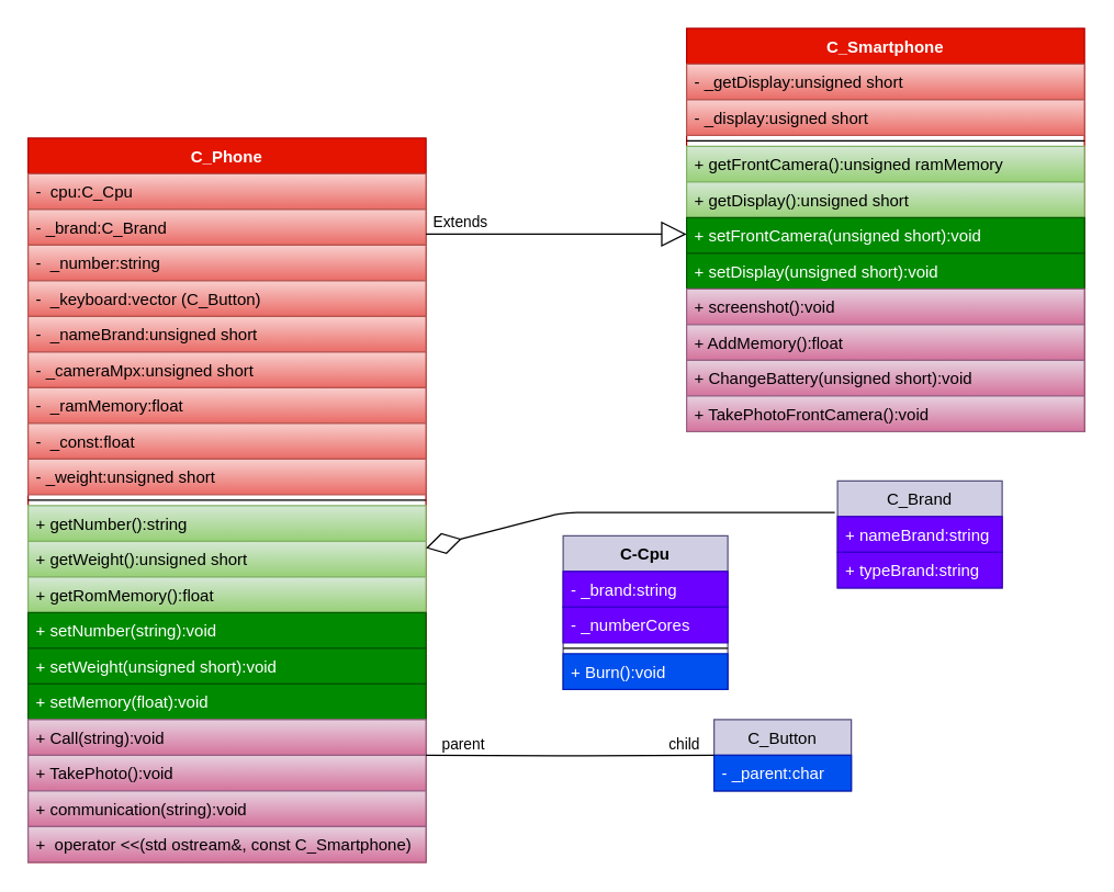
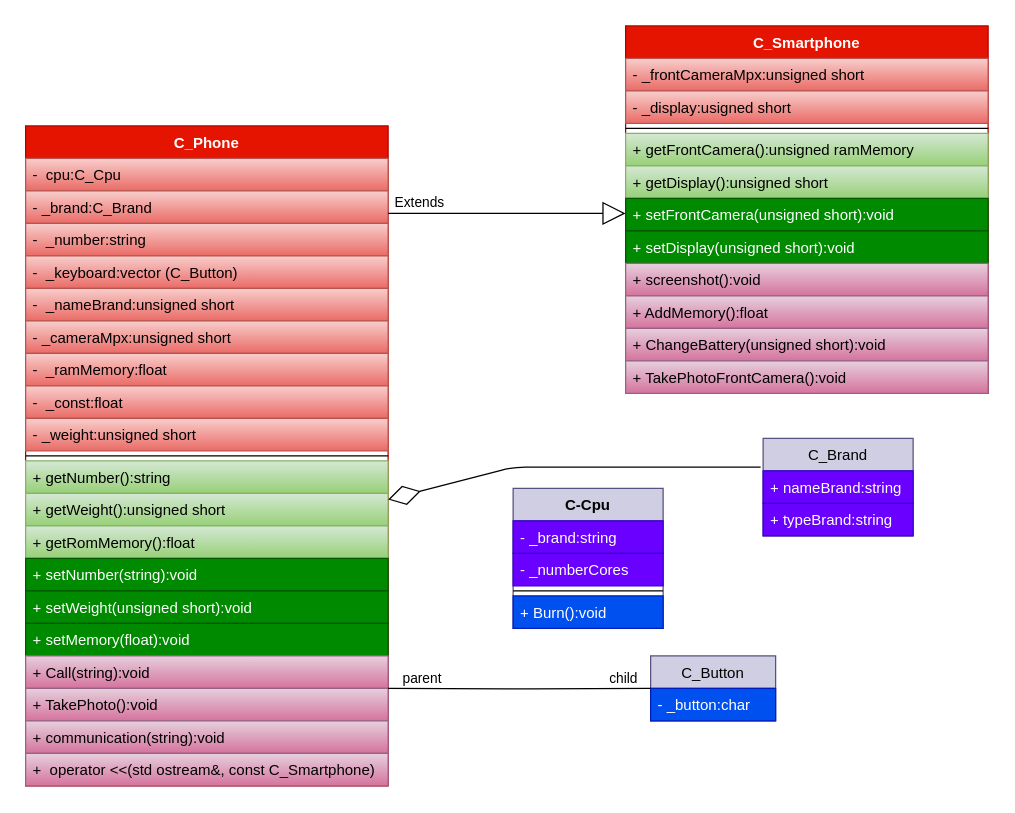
  <mxCell id="0" />
  <mxCell id="1" parent="0" />
  <mxCell id="2" value="C_Smartphone" style="swimlane;fontStyle=1;align=center;verticalAlign=top;childLayout=stackLayout;horizontal=1;startSize=26;horizontalStack=0;resizeParent=1;resizeParentMax=0;resizeLast=0;collapsible=1;marginBottom=0;fillColor=#e51400;strokeColor=#B20000;fontColor=#ffffff;" vertex="1" parent="1"><mxGeometry x="500" y="20" width="290" height="294" as="geometry" /></mxCell>
- <mxCell id="3" value="- _getDisplay:unsigned short" style="text;strokeColor=#b85450;fillColor=#f8cecc;align=left;verticalAlign=top;spacingLeft=4;spacingRight=4;overflow=hidden;rotatable=0;points=[[0,0.5],[1,0.5]];portConstraint=eastwest;gradientColor=#ea6b66;" vertex="1" parent="2"><mxGeometry y="26" width="290" height="26" as="geometry" /></mxCell>
+ <mxCell id="3" value="- _frontCameraMpx:unsigned short" style="text;strokeColor=#b85450;fillColor=#f8cecc;align=left;verticalAlign=top;spacingLeft=4;spacingRight=4;overflow=hidden;rotatable=0;points=[[0,0.5],[1,0.5]];portConstraint=eastwest;gradientColor=#ea6b66;" vertex="1" parent="2"><mxGeometry y="26" width="290" height="26" as="geometry" /></mxCell>
  <mxCell id="4" value="- _display:usigned short" style="text;strokeColor=#b85450;fillColor=#f8cecc;align=left;verticalAlign=top;spacingLeft=4;spacingRight=4;overflow=hidden;rotatable=0;points=[[0,0.5],[1,0.5]];portConstraint=eastwest;gradientColor=#ea6b66;" vertex="1" parent="2"><mxGeometry y="52" width="290" height="26" as="geometry" /></mxCell>
  <mxCell id="5" value="" style="line;strokeWidth=1;fillColor=none;align=left;verticalAlign=middle;spacingTop=-1;spacingLeft=3;spacingRight=3;rotatable=0;labelPosition=right;points=[];portConstraint=eastwest;" vertex="1" parent="2"><mxGeometry y="78" width="290" height="8" as="geometry" /></mxCell>
  <mxCell id="6" value="+ getFrontCamera():unsigned ramMemory" style="text;strokeColor=#82b366;fillColor=#d5e8d4;align=left;verticalAlign=top;spacingLeft=4;spacingRight=4;overflow=hidden;rotatable=0;points=[[0,0.5],[1,0.5]];portConstraint=eastwest;gradientColor=#97d077;" vertex="1" parent="2"><mxGeometry y="86" width="290" height="26" as="geometry" /></mxCell>
  <mxCell id="7" value="+ getDisplay():unsigned short" style="text;strokeColor=#82b366;fillColor=#d5e8d4;align=left;verticalAlign=top;spacingLeft=4;spacingRight=4;overflow=hidden;rotatable=0;points=[[0,0.5],[1,0.5]];portConstraint=eastwest;gradientColor=#97d077;" vertex="1" parent="2"><mxGeometry y="112" width="290" height="26" as="geometry" /></mxCell>
  <mxCell id="8" value="+ setFrontCamera(unsigned short):void" style="text;strokeColor=#005700;fillColor=#008a00;align=left;verticalAlign=top;spacingLeft=4;spacingRight=4;overflow=hidden;rotatable=0;points=[[0,0.5],[1,0.5]];portConstraint=eastwest;fontColor=#ffffff;" vertex="1" parent="2"><mxGeometry y="138" width="290" height="26" as="geometry" /></mxCell>
  <mxCell id="9" value="+ setDisplay(unsigned short):void" style="text;strokeColor=#005700;fillColor=#008a00;align=left;verticalAlign=top;spacingLeft=4;spacingRight=4;overflow=hidden;rotatable=0;points=[[0,0.5],[1,0.5]];portConstraint=eastwest;fontColor=#ffffff;" vertex="1" parent="2"><mxGeometry y="164" width="290" height="26" as="geometry" /></mxCell>
  <mxCell id="10" value="+ screenshot():void" style="text;strokeColor=#996185;fillColor=#e6d0de;align=left;verticalAlign=top;spacingLeft=4;spacingRight=4;overflow=hidden;rotatable=0;points=[[0,0.5],[1,0.5]];portConstraint=eastwest;gradientColor=#d5739d;" vertex="1" parent="2"><mxGeometry y="190" width="290" height="26" as="geometry" /></mxCell>
  <mxCell id="11" value="+ AddMemory():float" style="text;strokeColor=#996185;fillColor=#e6d0de;align=left;verticalAlign=top;spacingLeft=4;spacingRight=4;overflow=hidden;rotatable=0;points=[[0,0.5],[1,0.5]];portConstraint=eastwest;gradientColor=#d5739d;" vertex="1" parent="2"><mxGeometry y="216" width="290" height="26" as="geometry" /></mxCell>
  <mxCell id="12" value="+ ChangeBattery(unsigned short):void" style="text;strokeColor=#996185;fillColor=#e6d0de;align=left;verticalAlign=top;spacingLeft=4;spacingRight=4;overflow=hidden;rotatable=0;points=[[0,0.5],[1,0.5]];portConstraint=eastwest;gradientColor=#d5739d;" vertex="1" parent="2"><mxGeometry y="242" width="290" height="26" as="geometry" /></mxCell>
  <mxCell id="13" value="+ TakePhotoFrontCamera():void" style="text;strokeColor=#996185;fillColor=#e6d0de;align=left;verticalAlign=top;spacingLeft=4;spacingRight=4;overflow=hidden;rotatable=0;points=[[0,0.5],[1,0.5]];portConstraint=eastwest;gradientColor=#d5739d;" vertex="1" parent="2"><mxGeometry y="268" width="290" height="26" as="geometry" /></mxCell>
  <mxCell id="14" value="C_Phone" style="swimlane;fontStyle=1;align=center;verticalAlign=top;childLayout=stackLayout;horizontal=1;startSize=26;horizontalStack=0;resizeParent=1;resizeParentMax=0;resizeLast=0;collapsible=1;marginBottom=0;fillColor=#e51400;strokeColor=#B20000;fontColor=#ffffff;" vertex="1" parent="1"><mxGeometry x="20" y="100" width="290" height="528" as="geometry" /></mxCell>
  <mxCell id="15" value="-  cpu:C_Cpu" style="text;strokeColor=#b85450;fillColor=#f8cecc;align=left;verticalAlign=top;spacingLeft=4;spacingRight=4;overflow=hidden;rotatable=0;points=[[0,0.5],[1,0.5]];portConstraint=eastwest;gradientColor=#ea6b66;" vertex="1" parent="14"><mxGeometry y="26" width="290" height="26" as="geometry" /></mxCell>
  <mxCell id="16" value="- _brand:C_Brand" style="text;strokeColor=#b85450;fillColor=#f8cecc;align=left;verticalAlign=top;spacingLeft=4;spacingRight=4;overflow=hidden;rotatable=0;points=[[0,0.5],[1,0.5]];portConstraint=eastwest;gradientColor=#ea6b66;" vertex="1" parent="14"><mxGeometry y="52" width="290" height="26" as="geometry" /></mxCell>
  <mxCell id="17" value="-  _number:string" style="text;strokeColor=#b85450;fillColor=#f8cecc;align=left;verticalAlign=top;spacingLeft=4;spacingRight=4;overflow=hidden;rotatable=0;points=[[0,0.5],[1,0.5]];portConstraint=eastwest;gradientColor=#ea6b66;" vertex="1" parent="14"><mxGeometry y="78" width="290" height="26" as="geometry" /></mxCell>
  <mxCell id="18" value="-  _keyboard:vector (C_Button)" style="text;strokeColor=#b85450;fillColor=#f8cecc;align=left;verticalAlign=top;spacingLeft=4;spacingRight=4;overflow=hidden;rotatable=0;points=[[0,0.5],[1,0.5]];portConstraint=eastwest;gradientColor=#ea6b66;" vertex="1" parent="14"><mxGeometry y="104" width="290" height="26" as="geometry" /></mxCell>
  <mxCell id="19" value="-  _nameBrand:unsigned short" style="text;strokeColor=#b85450;fillColor=#f8cecc;align=left;verticalAlign=top;spacingLeft=4;spacingRight=4;overflow=hidden;rotatable=0;points=[[0,0.5],[1,0.5]];portConstraint=eastwest;gradientColor=#ea6b66;" vertex="1" parent="14"><mxGeometry y="130" width="290" height="26" as="geometry" /></mxCell>
  <mxCell id="20" value="- _cameraMpx:unsigned short" style="text;strokeColor=#b85450;fillColor=#f8cecc;align=left;verticalAlign=top;spacingLeft=4;spacingRight=4;overflow=hidden;rotatable=0;points=[[0,0.5],[1,0.5]];portConstraint=eastwest;gradientColor=#ea6b66;" vertex="1" parent="14"><mxGeometry y="156" width="290" height="26" as="geometry" /></mxCell>
  <mxCell id="21" value="-  _ramMemory:float" style="text;strokeColor=#b85450;fillColor=#f8cecc;align=left;verticalAlign=top;spacingLeft=4;spacingRight=4;overflow=hidden;rotatable=0;points=[[0,0.5],[1,0.5]];portConstraint=eastwest;gradientColor=#ea6b66;" vertex="1" parent="14"><mxGeometry y="182" width="290" height="26" as="geometry" /></mxCell>
  <mxCell id="22" value="-  _const:float" style="text;strokeColor=#b85450;fillColor=#f8cecc;align=left;verticalAlign=top;spacingLeft=4;spacingRight=4;overflow=hidden;rotatable=0;points=[[0,0.5],[1,0.5]];portConstraint=eastwest;gradientColor=#ea6b66;" vertex="1" parent="14"><mxGeometry y="208" width="290" height="26" as="geometry" /></mxCell>
  <mxCell id="23" value="- _weight:unsigned short" style="text;strokeColor=#b85450;fillColor=#f8cecc;align=left;verticalAlign=top;spacingLeft=4;spacingRight=4;overflow=hidden;rotatable=0;points=[[0,0.5],[1,0.5]];portConstraint=eastwest;gradientColor=#ea6b66;" vertex="1" parent="14"><mxGeometry y="234" width="290" height="26" as="geometry" /></mxCell>
  <mxCell id="24" value="" style="line;strokeWidth=1;fillColor=none;align=left;verticalAlign=middle;spacingTop=-1;spacingLeft=3;spacingRight=3;rotatable=0;labelPosition=right;points=[];portConstraint=eastwest;" vertex="1" parent="14"><mxGeometry y="260" width="290" height="8" as="geometry" /></mxCell>
  <mxCell id="25" value="+ getNumber():string" style="text;strokeColor=#82b366;fillColor=#d5e8d4;align=left;verticalAlign=top;spacingLeft=4;spacingRight=4;overflow=hidden;rotatable=0;points=[[0,0.5],[1,0.5]];portConstraint=eastwest;gradientColor=#97d077;" vertex="1" parent="14"><mxGeometry y="268" width="290" height="26" as="geometry" /></mxCell>
  <mxCell id="26" value="+ getWeight():unsigned short" style="text;strokeColor=#82b366;fillColor=#d5e8d4;align=left;verticalAlign=top;spacingLeft=4;spacingRight=4;overflow=hidden;rotatable=0;points=[[0,0.5],[1,0.5]];portConstraint=eastwest;gradientColor=#97d077;" vertex="1" parent="14"><mxGeometry y="294" width="290" height="26" as="geometry" /></mxCell>
  <mxCell id="27" value="+ getRomMemory():float" style="text;strokeColor=#82b366;fillColor=#d5e8d4;align=left;verticalAlign=top;spacingLeft=4;spacingRight=4;overflow=hidden;rotatable=0;points=[[0,0.5],[1,0.5]];portConstraint=eastwest;gradientColor=#97d077;" vertex="1" parent="14"><mxGeometry y="320" width="290" height="26" as="geometry" /></mxCell>
  <mxCell id="28" value="+ setNumber(string):void" style="text;strokeColor=#005700;fillColor=#008a00;align=left;verticalAlign=top;spacingLeft=4;spacingRight=4;overflow=hidden;rotatable=0;points=[[0,0.5],[1,0.5]];portConstraint=eastwest;fontColor=#ffffff;" vertex="1" parent="14"><mxGeometry y="346" width="290" height="26" as="geometry" /></mxCell>
  <mxCell id="29" value="+ setWeight(unsigned short):void" style="text;strokeColor=#005700;fillColor=#008a00;align=left;verticalAlign=top;spacingLeft=4;spacingRight=4;overflow=hidden;rotatable=0;points=[[0,0.5],[1,0.5]];portConstraint=eastwest;fontColor=#ffffff;" vertex="1" parent="14"><mxGeometry y="372" width="290" height="26" as="geometry" /></mxCell>
  <mxCell id="30" value="+ setMemory(float):void" style="text;strokeColor=#005700;fillColor=#008a00;align=left;verticalAlign=top;spacingLeft=4;spacingRight=4;overflow=hidden;rotatable=0;points=[[0,0.5],[1,0.5]];portConstraint=eastwest;fontColor=#ffffff;" vertex="1" parent="14"><mxGeometry y="398" width="290" height="26" as="geometry" /></mxCell>
  <mxCell id="31" value="+ Call(string):void" style="text;strokeColor=#996185;fillColor=#e6d0de;align=left;verticalAlign=top;spacingLeft=4;spacingRight=4;overflow=hidden;rotatable=0;points=[[0,0.5],[1,0.5]];portConstraint=eastwest;gradientColor=#d5739d;" vertex="1" parent="14"><mxGeometry y="424" width="290" height="26" as="geometry" /></mxCell>
  <mxCell id="32" value="+ TakePhoto():void" style="text;strokeColor=#996185;fillColor=#e6d0de;align=left;verticalAlign=top;spacingLeft=4;spacingRight=4;overflow=hidden;rotatable=0;points=[[0,0.5],[1,0.5]];portConstraint=eastwest;gradientColor=#d5739d;" vertex="1" parent="14"><mxGeometry y="450" width="290" height="26" as="geometry" /></mxCell>
  <mxCell id="33" value="+ communication(string):void" style="text;strokeColor=#996185;fillColor=#e6d0de;align=left;verticalAlign=top;spacingLeft=4;spacingRight=4;overflow=hidden;rotatable=0;points=[[0,0.5],[1,0.5]];portConstraint=eastwest;gradientColor=#d5739d;" vertex="1" parent="14"><mxGeometry y="476" width="290" height="26" as="geometry" /></mxCell>
  <mxCell id="34" value="+  operator &lt;&lt;(std ostream&amp;, const C_Smartphone)" style="text;strokeColor=#996185;fillColor=#e6d0de;align=left;verticalAlign=top;spacingLeft=4;spacingRight=4;overflow=hidden;rotatable=0;points=[[0,0.5],[1,0.5]];portConstraint=eastwest;gradientColor=#d5739d;" vertex="1" parent="14"><mxGeometry y="502" width="290" height="26" as="geometry" /></mxCell>
  <mxCell id="35" value="Extends" style="endArrow=block;endSize=16;endFill=0;html=1;" edge="1" parent="1"><mxGeometry x="-0.733" y="9" width="160" relative="1" as="geometry"><mxPoint x="310" y="170" as="sourcePoint" /><mxPoint x="500" y="170" as="targetPoint" /><mxPoint as="offset" /></mxGeometry></mxCell>
  <mxCell id="36" value="C_Button" style="swimlane;fontStyle=0;childLayout=stackLayout;horizontal=1;startSize=26;fillColor=#d0cee2;horizontalStack=0;resizeParent=1;resizeParentMax=0;resizeLast=0;collapsible=1;marginBottom=0;strokeColor=#56517e;" vertex="1" parent="1"><mxGeometry x="520" y="524" width="100" height="52" as="geometry" /></mxCell>
- <mxCell id="37" value="- _parent:char" style="text;strokeColor=#001DBC;fillColor=#0050ef;align=left;verticalAlign=top;spacingLeft=4;spacingRight=4;overflow=hidden;rotatable=0;points=[[0,0.5],[1,0.5]];portConstraint=eastwest;fontColor=#ffffff;" vertex="1" parent="36"><mxGeometry y="26" width="100" height="26" as="geometry" /></mxCell>
+ <mxCell id="37" value="- _button:char" style="text;strokeColor=#001DBC;fillColor=#0050ef;align=left;verticalAlign=top;spacingLeft=4;spacingRight=4;overflow=hidden;rotatable=0;points=[[0,0.5],[1,0.5]];portConstraint=eastwest;fontColor=#ffffff;" vertex="1" parent="36"><mxGeometry y="26" width="100" height="26" as="geometry" /></mxCell>
  <mxCell id="38" value="" style="endArrow=none;html=1;edgeStyle=orthogonalEdgeStyle;entryX=0;entryY=0.5;entryDx=0;entryDy=0;" edge="1" parent="1" target="36"><mxGeometry relative="1" as="geometry"><mxPoint x="310" y="550" as="sourcePoint" /><mxPoint x="440" y="549.5" as="targetPoint" /></mxGeometry></mxCell>
  <mxCell id="39" value="parent" style="edgeLabel;resizable=0;html=1;align=left;verticalAlign=bottom;" connectable="0" vertex="1" parent="38"><mxGeometry x="-1" relative="1" as="geometry"><mxPoint x="10" as="offset" /></mxGeometry></mxCell>
  <mxCell id="40" value="child" style="edgeLabel;resizable=0;html=1;align=right;verticalAlign=bottom;" connectable="0" vertex="1" parent="38"><mxGeometry x="1" relative="1" as="geometry"><mxPoint x="-10" as="offset" /></mxGeometry></mxCell>
  <mxCell id="41" value="C-Cpu" style="swimlane;fontStyle=1;align=center;verticalAlign=top;childLayout=stackLayout;horizontal=1;startSize=26;horizontalStack=0;resizeParent=1;resizeParentMax=0;resizeLast=0;collapsible=1;marginBottom=0;fillColor=#d0cee2;strokeColor=#56517e;" vertex="1" parent="1"><mxGeometry x="410" y="390" width="120" height="112" as="geometry" /></mxCell>
  <mxCell id="42" value="- _brand:string" style="text;strokeColor=#3700CC;fillColor=#6a00ff;align=left;verticalAlign=top;spacingLeft=4;spacingRight=4;overflow=hidden;rotatable=0;points=[[0,0.5],[1,0.5]];portConstraint=eastwest;fontColor=#ffffff;" vertex="1" parent="41"><mxGeometry y="26" width="120" height="26" as="geometry" /></mxCell>
  <mxCell id="43" value="- _numberCores" style="text;strokeColor=#3700CC;fillColor=#6a00ff;align=left;verticalAlign=top;spacingLeft=4;spacingRight=4;overflow=hidden;rotatable=0;points=[[0,0.5],[1,0.5]];portConstraint=eastwest;fontColor=#ffffff;" vertex="1" parent="41"><mxGeometry y="52" width="120" height="26" as="geometry" /></mxCell>
  <mxCell id="44" value="" style="line;strokeWidth=1;fillColor=none;align=left;verticalAlign=middle;spacingTop=-1;spacingLeft=3;spacingRight=3;rotatable=0;labelPosition=right;points=[];portConstraint=eastwest;" vertex="1" parent="41"><mxGeometry y="78" width="120" height="8" as="geometry" /></mxCell>
  <mxCell id="45" value="+ Burn():void" style="text;strokeColor=#001DBC;fillColor=#0050ef;align=left;verticalAlign=top;spacingLeft=4;spacingRight=4;overflow=hidden;rotatable=0;points=[[0,0.5],[1,0.5]];portConstraint=eastwest;fontColor=#ffffff;" vertex="1" parent="41"><mxGeometry y="86" width="120" height="26" as="geometry" /></mxCell>
  <mxCell id="46" value="C_Brand" style="swimlane;fontStyle=0;childLayout=stackLayout;horizontal=1;startSize=26;fillColor=#d0cee2;horizontalStack=0;resizeParent=1;resizeParentMax=0;resizeLast=0;collapsible=1;marginBottom=0;strokeColor=#56517e;" vertex="1" parent="1"><mxGeometry x="610" y="350" width="120" height="78" as="geometry" /></mxCell>
  <mxCell id="47" value="+ nameBrand:string" style="text;strokeColor=#3700CC;fillColor=#6a00ff;align=left;verticalAlign=top;spacingLeft=4;spacingRight=4;overflow=hidden;rotatable=0;points=[[0,0.5],[1,0.5]];portConstraint=eastwest;fontColor=#ffffff;" vertex="1" parent="46"><mxGeometry y="26" width="120" height="26" as="geometry" /></mxCell>
  <mxCell id="48" value="+ typeBrand:string" style="text;strokeColor=#3700CC;fillColor=#6a00ff;align=left;verticalAlign=top;spacingLeft=4;spacingRight=4;overflow=hidden;rotatable=0;points=[[0,0.5],[1,0.5]];portConstraint=eastwest;fontColor=#ffffff;" vertex="1" parent="46"><mxGeometry y="52" width="120" height="26" as="geometry" /></mxCell>
  <mxCell id="49" value="" style="endArrow=diamondThin;endFill=0;endSize=24;html=1;entryX=1;entryY=0.192;entryDx=0;entryDy=0;entryPerimeter=0;" edge="1" parent="1" target="26"><mxGeometry width="160" relative="1" as="geometry"><mxPoint x="608" y="373" as="sourcePoint" /><mxPoint x="770" y="376" as="targetPoint" /><Array as="points"><mxPoint x="410" y="373" /></Array></mxGeometry></mxCell>
